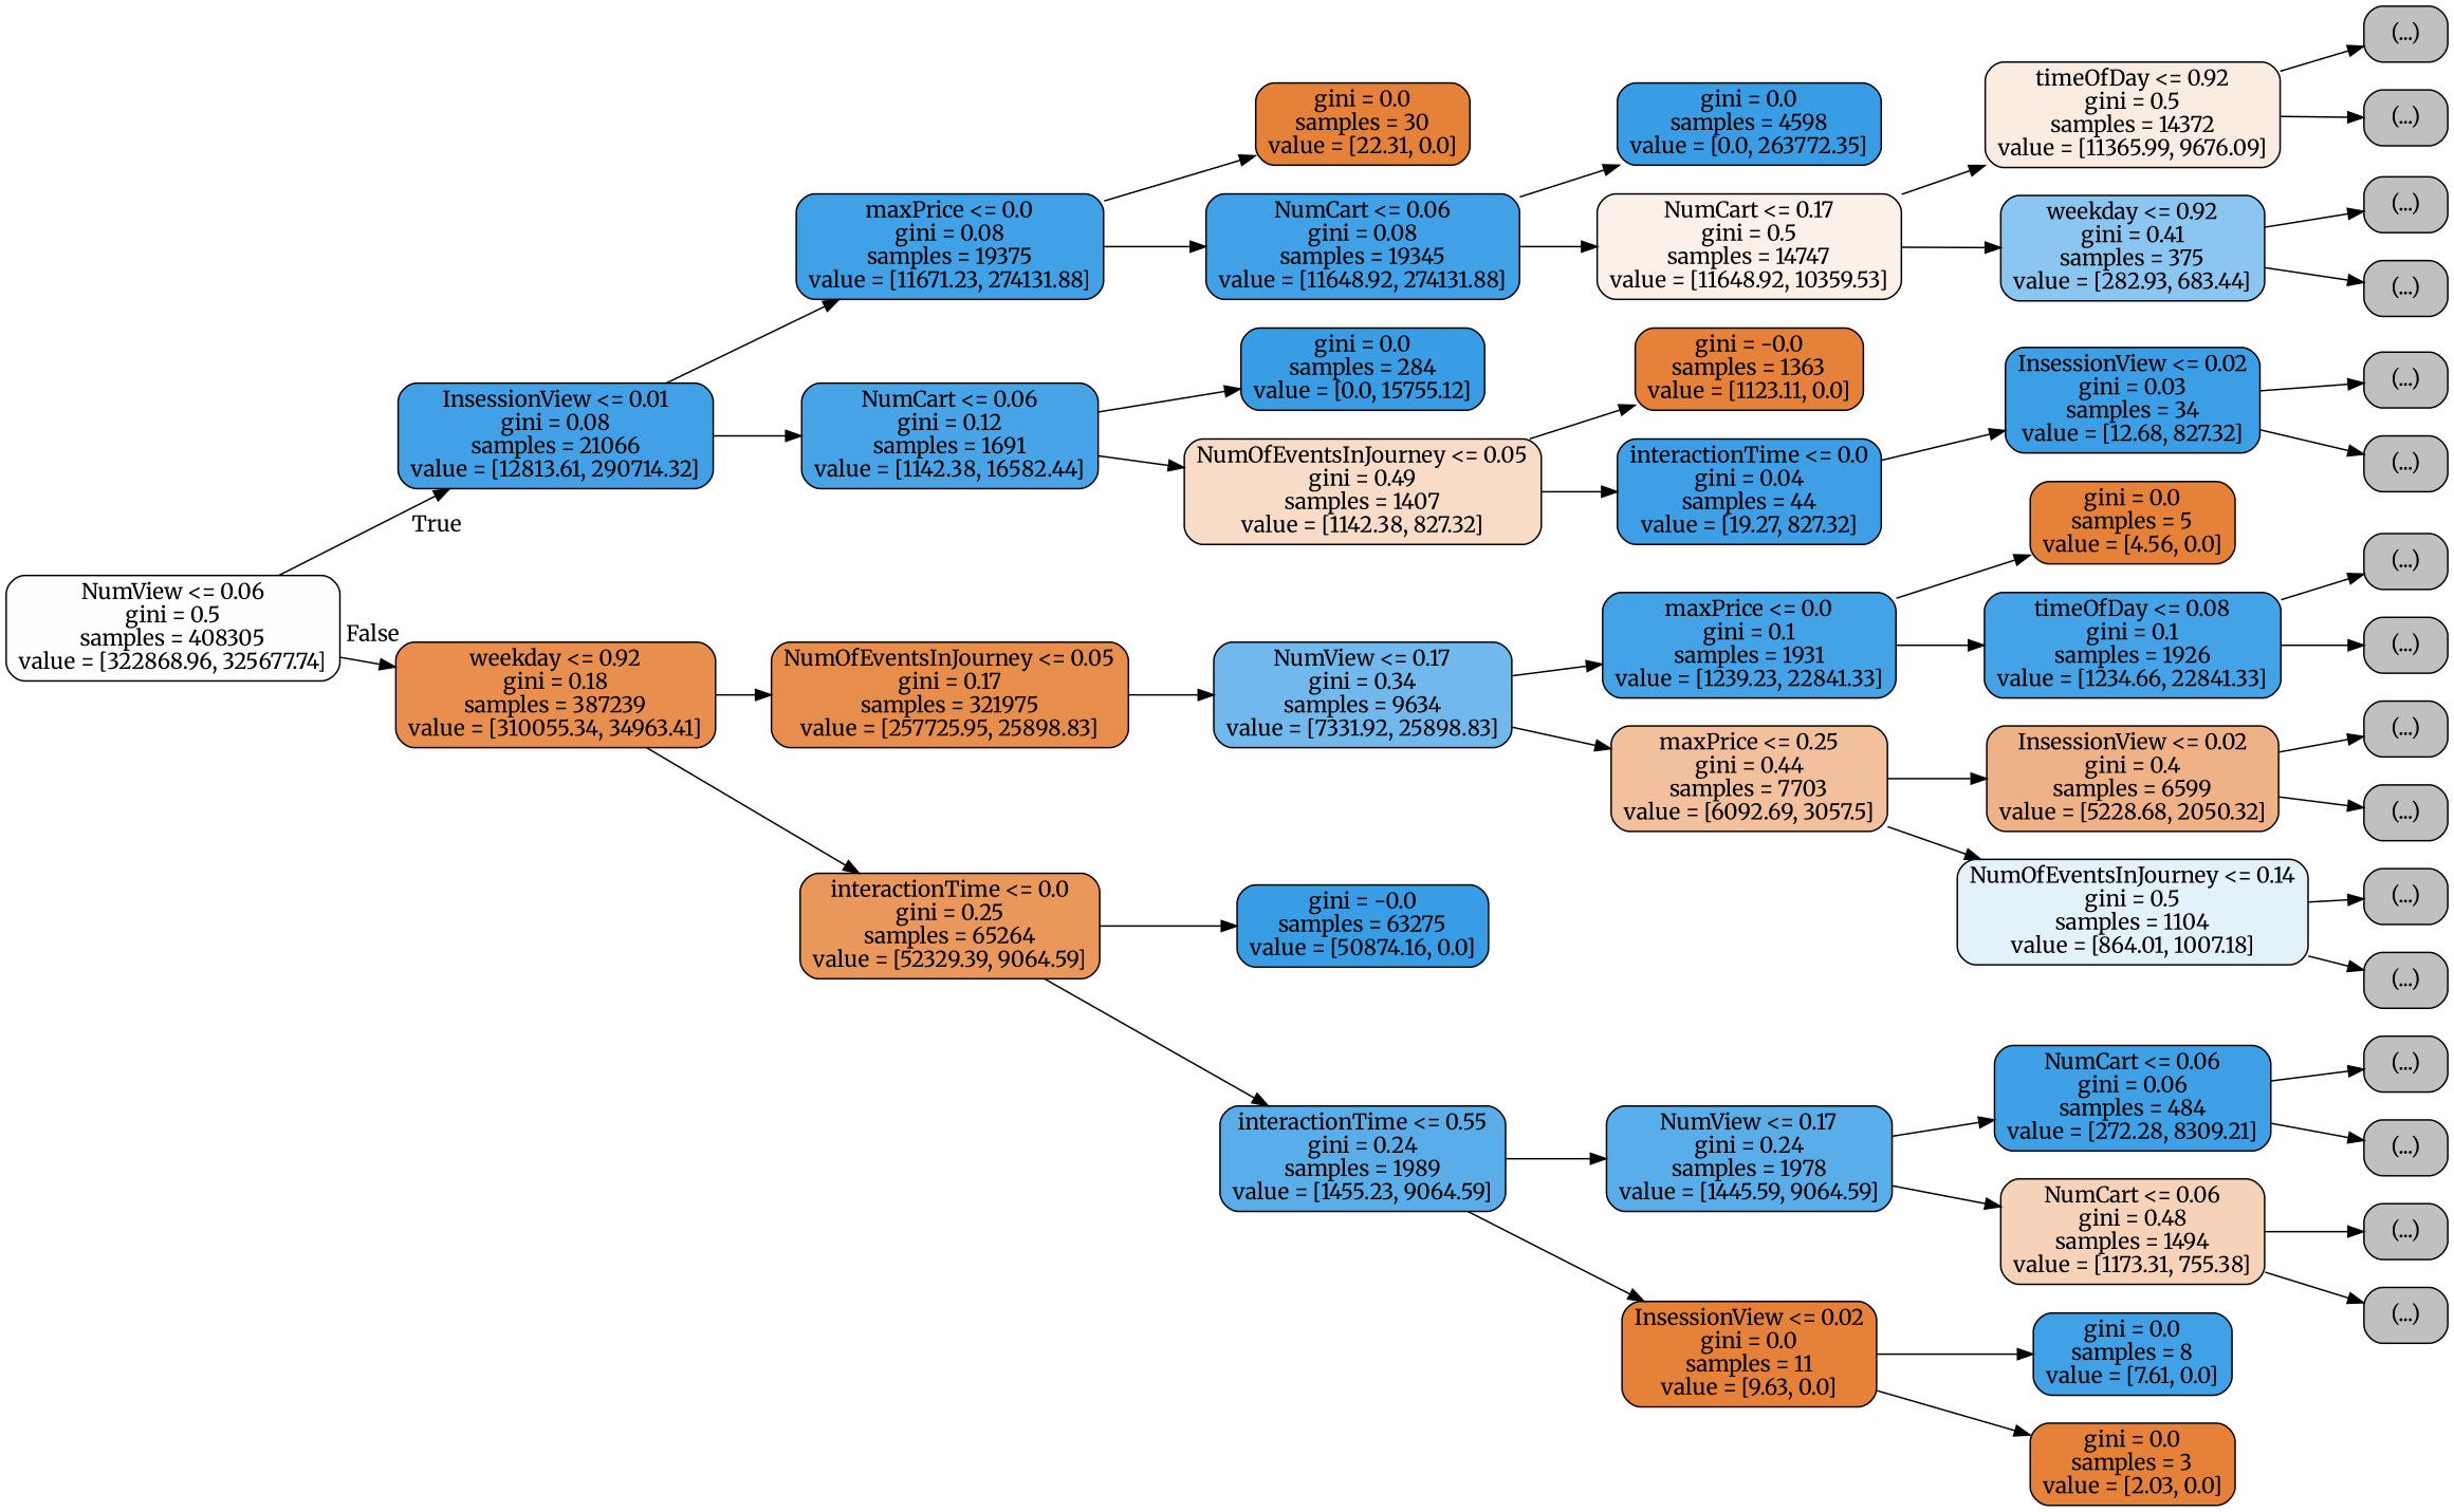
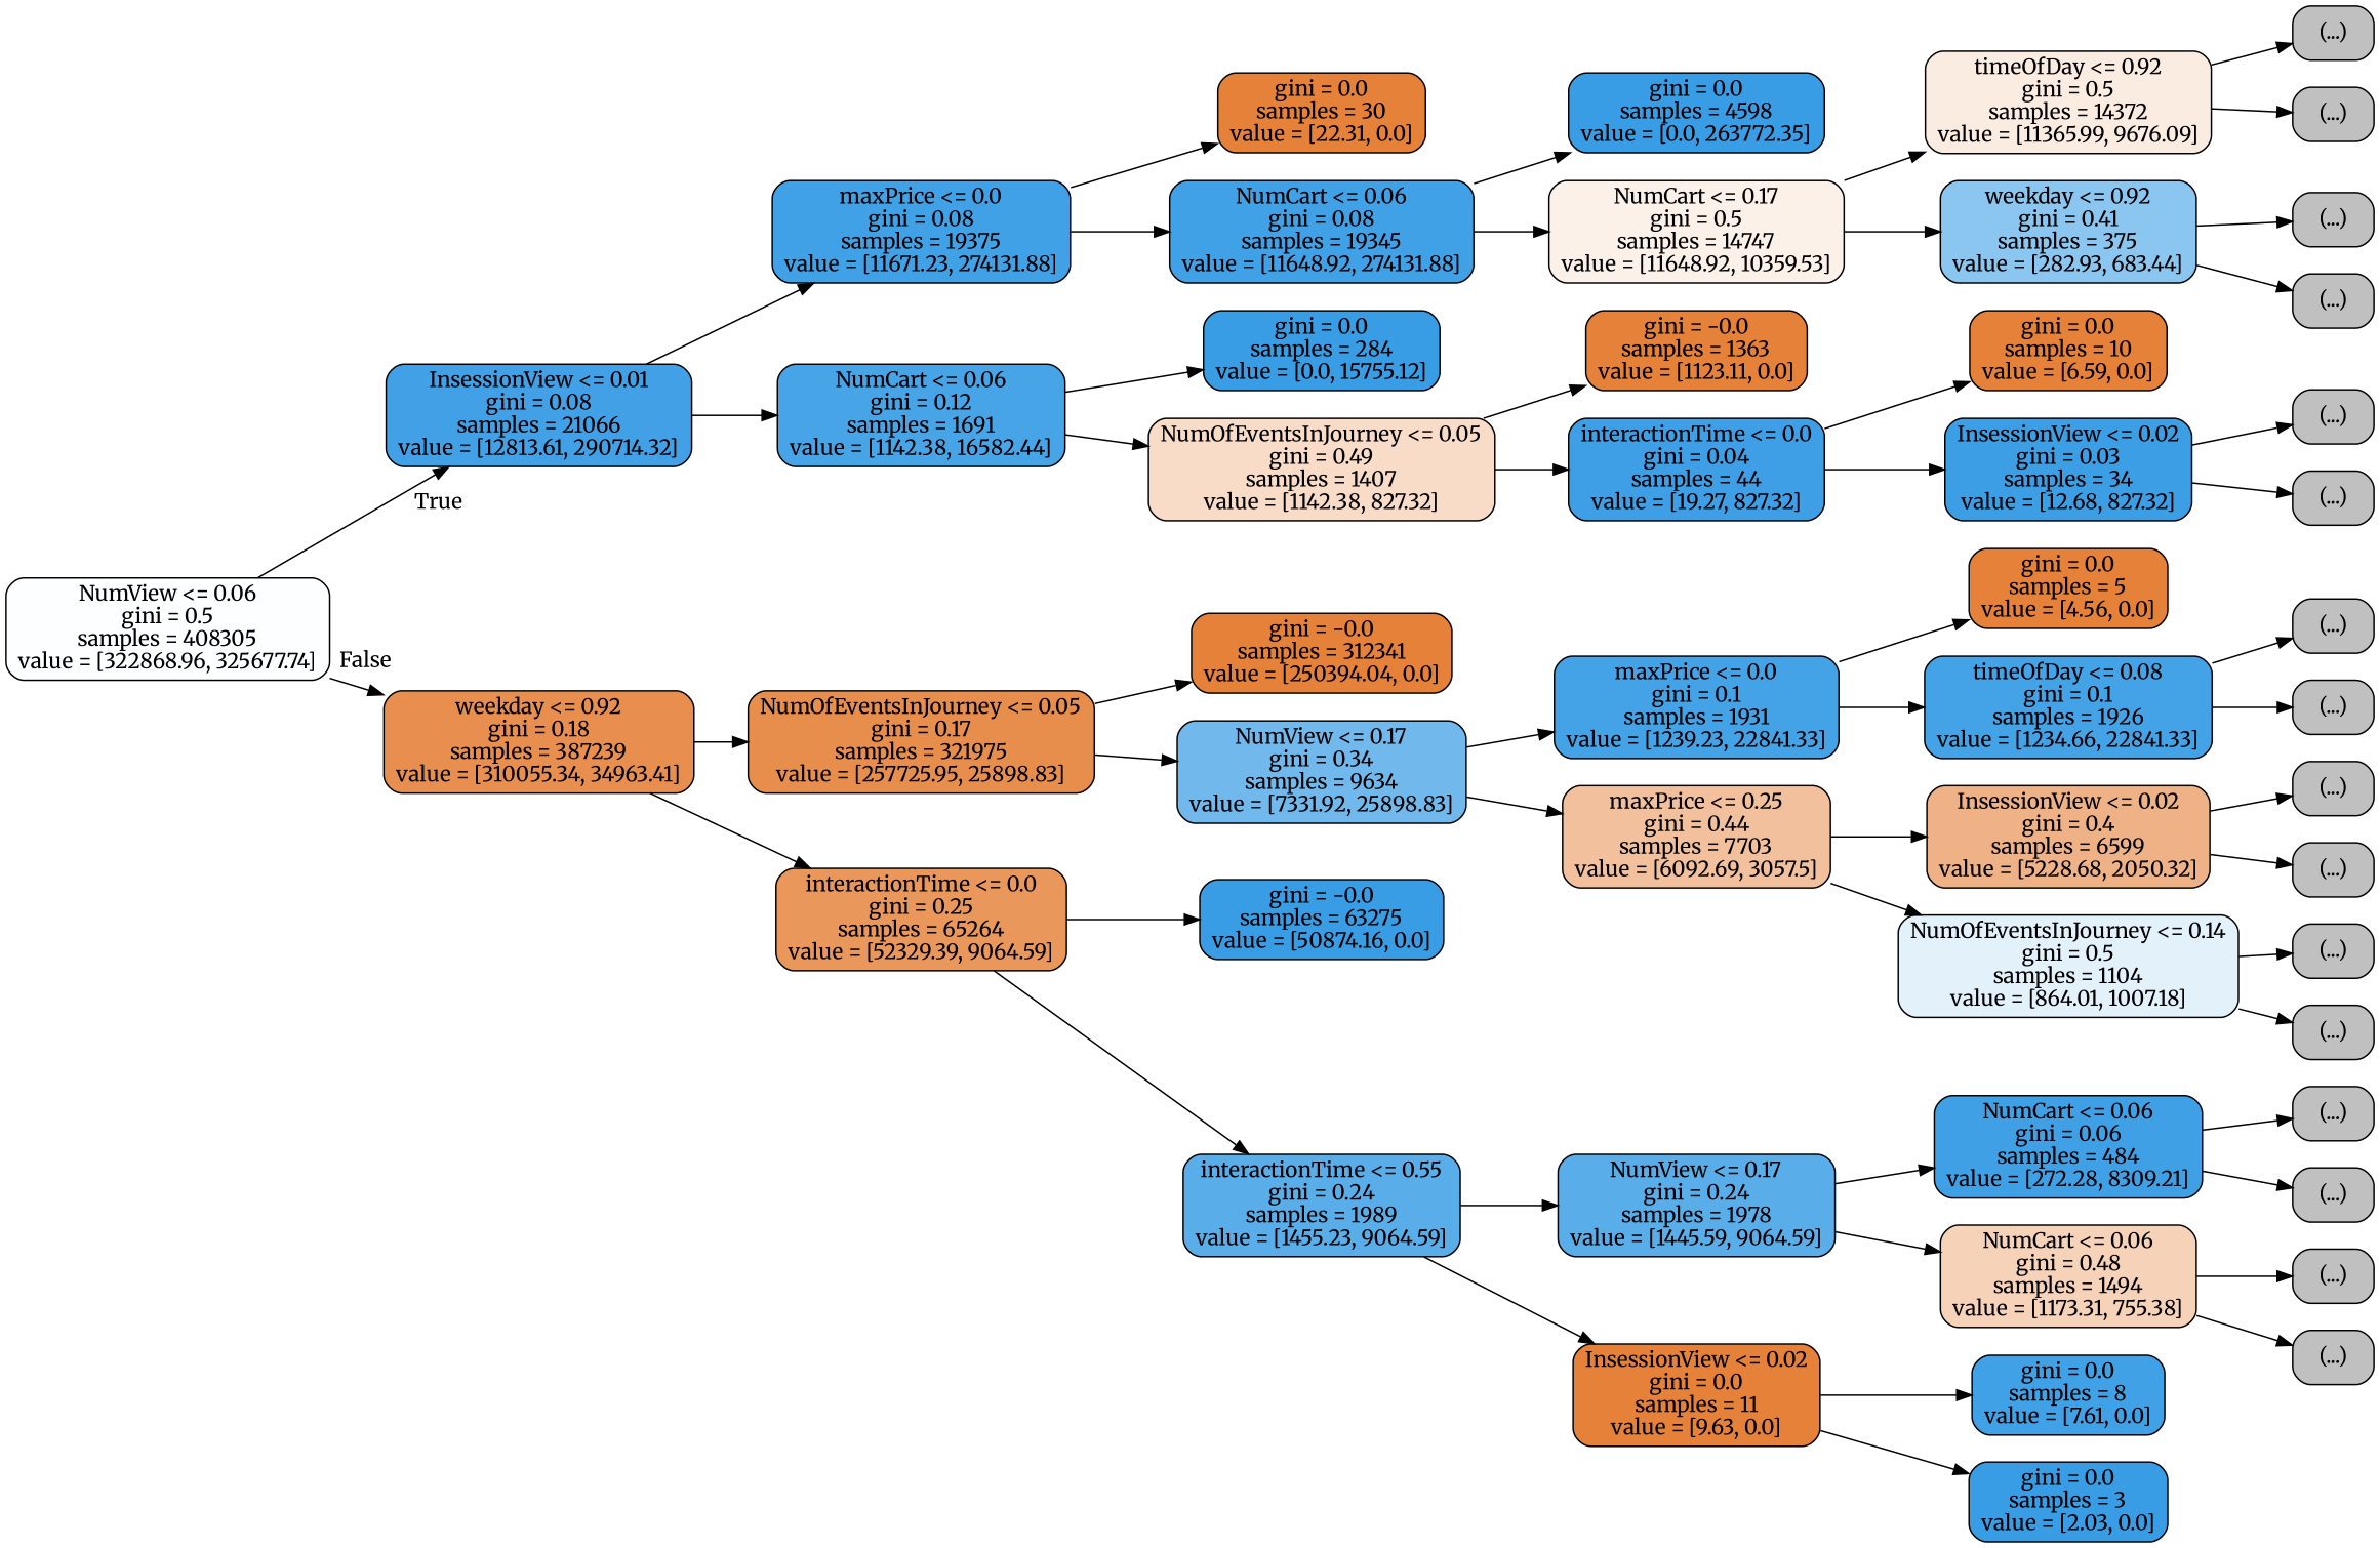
  digraph {
    fontname=Merriweather
    rankdir=LR
    node [color=black fillcolor="#C0C0C0" fontname=Merriweather shape=box style="filled, rounded"]
    edge [fontname=Merriweather]
    n1 [fillcolor="#fdfeff" label="NumView <= 0.06\ngini = 0.5\nsamples = 408305\nvalue = [322868.96, 325677.74]"]
    n2 [fillcolor="#42a1e6" label="InsessionView <= 0.01\ngini = 0.08\nsamples = 21066\nvalue = [12813.61, 290714.32]"]
    n3 [fillcolor="#e88f4f" label="weekday <= 0.92\ngini = 0.18\nsamples = 387239\nvalue = [310055.34, 34963.41]"]
    n4 [fillcolor="#41a1e6" label="maxPrice <= 0.0\ngini = 0.08\nsamples = 19375\nvalue = [11671.23, 274131.88]"]
    n5 [fillcolor="#47a4e7" label="NumCart <= 0.06\ngini = 0.12\nsamples = 1691\nvalue = [1142.38, 16582.44]"]
    n6 [fillcolor="#e88e4d" label="NumOfEventsInJourney <= 0.05\ngini = 0.17\nsamples = 321975\nvalue = [257725.95, 25898.83]"]
    n7 [fillcolor="#ea975b" label="interactionTime <= 0.0\ngini = 0.25\nsamples = 65264\nvalue = [52329.39, 9064.59]"]
    n8 [fillcolor="#e58139" label="gini = 0.0\nsamples = 30\nvalue = [22.31, 0.0]"]
    n9 [fillcolor="#41a1e6" label="NumCart <= 0.06\ngini = 0.08\nsamples = 19345\nvalue = [11648.92, 274131.88]"]
    n10 [fillcolor="#399de5" label="gini = 0.0\nsamples = 284\nvalue = [0.0, 15755.12]"]
    n11 [fillcolor="#f8dcc8" label="NumOfEventsInJourney <= 0.05\ngini = 0.49\nsamples = 1407\nvalue = [1142.38, 827.32]"]
    n12 [fillcolor="#399de5" label="gini = 0.0\nsamples = 4598\nvalue = [0.0, 263772.35]"]
    n13 [fillcolor="#fcf1e9" label="NumCart <= 0.17\ngini = 0.5\nsamples = 14747\nvalue = [11648.92, 10359.53]"]
    n14 [fillcolor="#fbece2" label="timeOfDay <= 0.92\ngini = 0.5\nsamples = 14372\nvalue = [11365.99, 9676.09]"]
    n15 [fillcolor="#8bc6f0" label="weekday <= 0.92\ngini = 0.41\nsamples = 375\nvalue = [282.93, 683.44]"]
    n16 [label="(...)"]
    n17 [label="(...)"]
    n18 [label="(...)"]
    n19 [label="(...)"]
    n20 [fillcolor="#e58139" label="gini = -0.0\nsamples = 1363\nvalue = [1123.11, 0.0]"]
    n21 [fillcolor="#3e9fe6" label="interactionTime <= 0.0\ngini = 0.04\nsamples = 44\nvalue = [19.27, 827.32]"]
+   n22 [fillcolor="#e58139" label="gini = 0.0\nsamples = 10\nvalue = [6.59, 0.0]"]
    n23 [fillcolor="#3c9fe5" label="InsessionView <= 0.02\ngini = 0.03\nsamples = 34\nvalue = [12.68, 827.32]"]
    n24 [label="(...)"]
    n25 [label="(...)"]
+   n26 [fillcolor="#e58139" label="gini = -0.0\nsamples = 312341\nvalue = [250394.04, 0.0]"]
    n27 [fillcolor="#71b9ec" label="NumView <= 0.17\ngini = 0.34\nsamples = 9634\nvalue = [7331.92, 25898.83]"]
    n28 [fillcolor="#399de5" label="gini = -0.0\nsamples = 63275\nvalue = [50874.16, 0.0]"]
    n29 [fillcolor="#59ade9" label="interactionTime <= 0.55\ngini = 0.24\nsamples = 1989\nvalue = [1455.23, 9064.59]"]
    n30 [fillcolor="#44a2e6" label="maxPrice <= 0.0\ngini = 0.1\nsamples = 1931\nvalue = [1239.23, 22841.33]"]
    n31 [fillcolor="#f2c09c" label="maxPrice <= 0.25\ngini = 0.44\nsamples = 7703\nvalue = [6092.69, 3057.5]"]
    n32 [fillcolor="#e58139" label="gini = 0.0\nsamples = 5\nvalue = [4.56, 0.0]"]
    n33 [fillcolor="#44a2e6" label="timeOfDay <= 0.08\ngini = 0.1\nsamples = 1926\nvalue = [1234.66, 22841.33]"]
    n34 [fillcolor="#efb287" label="InsessionView <= 0.02\ngini = 0.4\nsamples = 6599\nvalue = [5228.68, 2050.32]"]
    n35 [fillcolor="#e3f1fb" label="NumOfEventsInJourney <= 0.14\ngini = 0.5\nsamples = 1104\nvalue = [864.01, 1007.18]"]
    n36 [label="(...)"]
    n37 [label="(...)"]
    n38 [label="(...)"]
    n39 [label="(...)"]
    n40 [label="(...)"]
    n41 [label="(...)"]
    n42 [fillcolor="#59ade9" label="NumView <= 0.17\ngini = 0.24\nsamples = 1978\nvalue = [1445.59, 9064.59]"]
    n43 [fillcolor="#e58139" label="InsessionView <= 0.02\ngini = 0.0\nsamples = 11\nvalue = [9.63, 0.0]"]
    n44 [fillcolor="#3fa0e6" label="NumCart <= 0.06\ngini = 0.06\nsamples = 484\nvalue = [272.28, 8309.21]"]
    n45 [fillcolor="#f6d2b8" label="NumCart <= 0.06\ngini = 0.48\nsamples = 1494\nvalue = [1173.31, 755.38]"]
    n46 [fillcolor="#41a1e6" label="gini = 0.0\nsamples = 8\nvalue = [7.61, 0.0]"]
-   n47 [fillcolor="#e58139" label="gini = 0.0\nsamples = 3\nvalue = [2.03, 0.0]"]
+   n47 [fillcolor="#399de5" label="gini = 0.0\nsamples = 3\nvalue = [2.03, 0.0]"]
    n48 [label="(...)"]
    n49 [label="(...)"]
    n50 [label="(...)"]
    n51 [label="(...)"]
    n1 -> n2 [headlabel=True labelangle=45 labeldistance=2.5]
    n1 -> n3 [headlabel=False labelangle=-45 labeldistance=2.5]
    n2 -> n4
    n2 -> n5
    n3 -> n6
    n3 -> n7
    n4 -> n8
    n4 -> n9
    n5 -> n10
    n5 -> n11
+   n6 -> n26
    n6 -> n27
    n7 -> n28
    n7 -> n29
    n9 -> n12
    n9 -> n13
    n11 -> n20
    n11 -> n21
    n13 -> n14
    n13 -> n15
    n14 -> n16
    n14 -> n17
    n15 -> n18
    n15 -> n19
+   n21 -> n22
    n21 -> n23
    n23 -> n24
    n23 -> n25
    n27 -> n30
    n27 -> n31
    n29 -> n42
    n29 -> n43
    n30 -> n32
    n30 -> n33
    n31 -> n34
    n31 -> n35
    n33 -> n36
    n33 -> n37
    n34 -> n38
    n34 -> n39
    n35 -> n40
    n35 -> n41
    n42 -> n44
    n42 -> n45
    n43 -> n46
    n43 -> n47
    n44 -> n48
    n44 -> n49
    n45 -> n50
    n45 -> n51
  }
